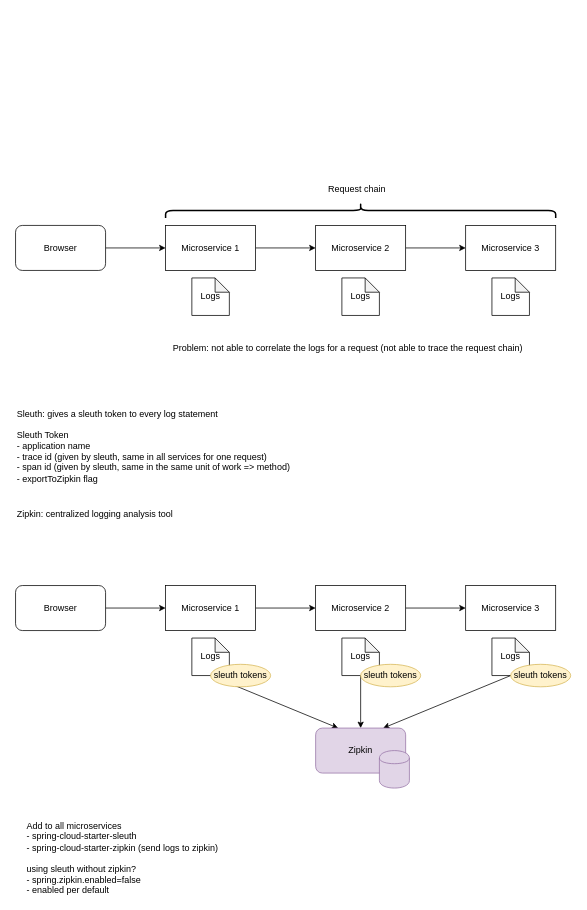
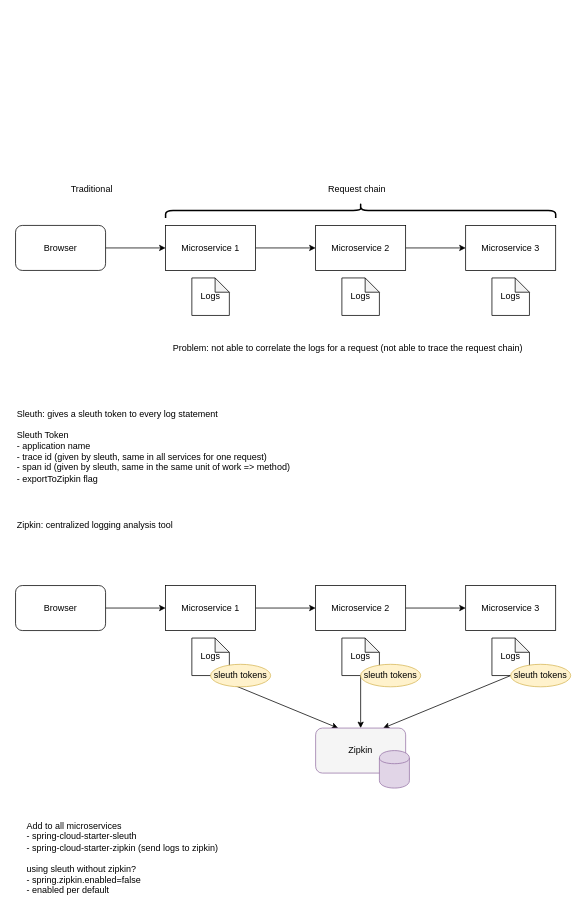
  <mxCell id="0" />
  <mxCell id="1" parent="0" />
+ <mxCell id="2" value="Traditional&lt;br&gt;" style="text;html=1;resizable=0;points=[];autosize=1;align=left;verticalAlign=top;spacingTop=-4;" vertex="1" parent="1"><mxGeometry x="92" y="242" width="70" height="20" as="geometry" /></mxCell>
  <mxCell id="3" style="edgeStyle=orthogonalEdgeStyle;rounded=0;orthogonalLoop=1;jettySize=auto;html=1;exitX=1;exitY=0.5;exitDx=0;exitDy=0;entryX=0;entryY=0.5;entryDx=0;entryDy=0;" edge="1" parent="1" source="4" target="7"><mxGeometry relative="1" as="geometry" /></mxCell>
  <mxCell id="4" value="Microservice 1" style="rounded=0;whiteSpace=wrap;html=1;" vertex="1" parent="1"><mxGeometry x="220" y="300" width="120" height="60" as="geometry" /></mxCell>
  <mxCell id="5" value="Logs" style="shape=note;whiteSpace=wrap;html=1;backgroundOutline=1;darkOpacity=0.05;size=19;" vertex="1" parent="1"><mxGeometry x="255" y="370" width="50" height="50" as="geometry" /></mxCell>
  <mxCell id="6" style="edgeStyle=orthogonalEdgeStyle;rounded=0;orthogonalLoop=1;jettySize=auto;html=1;exitX=1;exitY=0.5;exitDx=0;exitDy=0;entryX=0;entryY=0.5;entryDx=0;entryDy=0;" edge="1" parent="1" source="7" target="9"><mxGeometry relative="1" as="geometry" /></mxCell>
  <mxCell id="7" value="Microservice 2" style="rounded=0;whiteSpace=wrap;html=1;" vertex="1" parent="1"><mxGeometry x="420" y="300" width="120" height="60" as="geometry" /></mxCell>
  <mxCell id="8" value="Logs" style="shape=note;whiteSpace=wrap;html=1;backgroundOutline=1;darkOpacity=0.05;size=19;" vertex="1" parent="1"><mxGeometry x="455" y="370" width="50" height="50" as="geometry" /></mxCell>
  <mxCell id="9" value="Microservice 3" style="rounded=0;whiteSpace=wrap;html=1;" vertex="1" parent="1"><mxGeometry x="620" y="300" width="120" height="60" as="geometry" /></mxCell>
  <mxCell id="10" value="Logs" style="shape=note;whiteSpace=wrap;html=1;backgroundOutline=1;darkOpacity=0.05;size=19;" vertex="1" parent="1"><mxGeometry x="655" y="370" width="50" height="50" as="geometry" /></mxCell>
  <mxCell id="11" style="edgeStyle=orthogonalEdgeStyle;rounded=0;orthogonalLoop=1;jettySize=auto;html=1;exitX=1;exitY=0.5;exitDx=0;exitDy=0;" edge="1" parent="1" source="12" target="4"><mxGeometry relative="1" as="geometry" /></mxCell>
  <mxCell id="12" value="Browser" style="rounded=1;whiteSpace=wrap;html=1;" vertex="1" parent="1"><mxGeometry x="20" y="300" width="120" height="60" as="geometry" /></mxCell>
  <mxCell id="13" value="Problem: not able to correlate the logs for a request (not able to trace the request chain)" style="text;html=1;resizable=0;points=[];autosize=1;align=left;verticalAlign=top;spacingTop=-4;" vertex="1" parent="1"><mxGeometry x="228" y="454" width="480" height="20" as="geometry" /></mxCell>
  <mxCell id="14" value="Sleuth Token&lt;br&gt;- application name&lt;br&gt;- trace id (given by sleuth, same in all services for one request)&lt;br&gt;- span id (given by sleuth, same in the same unit of work =&amp;gt; method)&lt;br&gt;- exportToZipkin flag" style="text;html=1;resizable=0;points=[];autosize=1;align=left;verticalAlign=top;spacingTop=-4;" vertex="1" parent="1"><mxGeometry x="20" y="570" width="380" height="70" as="geometry" /></mxCell>
  <mxCell id="15" value="Request chain" style="text;html=1;resizable=0;points=[];autosize=1;align=left;verticalAlign=top;spacingTop=-4;" vertex="1" parent="1"><mxGeometry x="435" y="242" width="90" height="20" as="geometry" /></mxCell>
  <mxCell id="16" value="" style="shape=curlyBracket;whiteSpace=wrap;html=1;rounded=1;rotation=90;strokeWidth=2;" vertex="1" parent="1"><mxGeometry x="470" y="20" width="20" height="520" as="geometry" /></mxCell>
  <mxCell id="17" value="Sleuth: gives a sleuth token to every log statement" style="text;html=1;resizable=0;points=[];autosize=1;align=left;verticalAlign=top;spacingTop=-4;" vertex="1" parent="1"><mxGeometry x="20" y="542" width="280" height="20" as="geometry" /></mxCell>
- <mxCell id="18" value="Zipkin: centralized logging analysis tool" style="text;html=1;resizable=0;points=[];autosize=1;align=left;verticalAlign=top;spacingTop=-4;" vertex="1" parent="1"><mxGeometry x="20" y="675" width="220" height="20" as="geometry" /></mxCell>
+ <mxCell id="18" value="Zipkin: centralized logging analysis tool" style="text;html=1;resizable=0;points=[];autosize=1;align=left;verticalAlign=top;spacingTop=-4;" vertex="1" parent="1"><mxGeometry x="20" y="690" width="220" height="20" as="geometry" /></mxCell>
  <mxCell id="19" style="edgeStyle=orthogonalEdgeStyle;rounded=0;orthogonalLoop=1;jettySize=auto;html=1;exitX=1;exitY=0.5;exitDx=0;exitDy=0;entryX=0;entryY=0.5;entryDx=0;entryDy=0;" edge="1" source="20" target="24" parent="1"><mxGeometry relative="1" as="geometry" /></mxCell>
  <mxCell id="20" value="Microservice 1" style="rounded=0;whiteSpace=wrap;html=1;" vertex="1" parent="1"><mxGeometry x="220" y="780" width="120" height="60" as="geometry" /></mxCell>
  <mxCell id="21" style="rounded=0;orthogonalLoop=1;jettySize=auto;html=1;exitX=0.5;exitY=1;exitDx=0;exitDy=0;exitPerimeter=0;entryX=0.25;entryY=0;entryDx=0;entryDy=0;" edge="1" parent="1" source="22" target="35"><mxGeometry relative="1" as="geometry" /></mxCell>
  <mxCell id="22" value="Logs" style="shape=note;whiteSpace=wrap;html=1;backgroundOutline=1;darkOpacity=0.05;size=19;" vertex="1" parent="1"><mxGeometry x="255" y="850" width="50" height="50" as="geometry" /></mxCell>
  <mxCell id="23" style="edgeStyle=orthogonalEdgeStyle;rounded=0;orthogonalLoop=1;jettySize=auto;html=1;exitX=1;exitY=0.5;exitDx=0;exitDy=0;entryX=0;entryY=0.5;entryDx=0;entryDy=0;" edge="1" source="24" target="27" parent="1"><mxGeometry relative="1" as="geometry" /></mxCell>
  <mxCell id="24" value="Microservice 2" style="rounded=0;whiteSpace=wrap;html=1;" vertex="1" parent="1"><mxGeometry x="420" y="780" width="120" height="60" as="geometry" /></mxCell>
  <mxCell id="25" style="edgeStyle=none;rounded=0;orthogonalLoop=1;jettySize=auto;html=1;exitX=0.5;exitY=1;exitDx=0;exitDy=0;exitPerimeter=0;" edge="1" parent="1" source="26" target="35"><mxGeometry relative="1" as="geometry" /></mxCell>
  <mxCell id="26" value="Logs" style="shape=note;whiteSpace=wrap;html=1;backgroundOutline=1;darkOpacity=0.05;size=19;" vertex="1" parent="1"><mxGeometry x="455" y="850" width="50" height="50" as="geometry" /></mxCell>
  <mxCell id="27" value="Microservice 3" style="rounded=0;whiteSpace=wrap;html=1;" vertex="1" parent="1"><mxGeometry x="620" y="780" width="120" height="60" as="geometry" /></mxCell>
  <mxCell id="28" value="Logs" style="shape=note;whiteSpace=wrap;html=1;backgroundOutline=1;darkOpacity=0.05;size=19;" vertex="1" parent="1"><mxGeometry x="655" y="850" width="50" height="50" as="geometry" /></mxCell>
  <mxCell id="29" style="edgeStyle=orthogonalEdgeStyle;rounded=0;orthogonalLoop=1;jettySize=auto;html=1;exitX=1;exitY=0.5;exitDx=0;exitDy=0;" edge="1" source="30" target="20" parent="1"><mxGeometry relative="1" as="geometry" /></mxCell>
  <mxCell id="30" value="Browser" style="rounded=1;whiteSpace=wrap;html=1;" vertex="1" parent="1"><mxGeometry x="20" y="780" width="120" height="60" as="geometry" /></mxCell>
  <mxCell id="31" value="sleuth tokens" style="ellipse;whiteSpace=wrap;html=1;strokeWidth=1;fillColor=#fff2cc;strokeColor=#d6b656;" vertex="1" parent="1"><mxGeometry x="280" y="885" width="80" height="30" as="geometry" /></mxCell>
  <mxCell id="32" value="sleuth tokens" style="ellipse;whiteSpace=wrap;html=1;strokeWidth=1;fillColor=#fff2cc;strokeColor=#d6b656;" vertex="1" parent="1"><mxGeometry x="480" y="885" width="80" height="30" as="geometry" /></mxCell>
  <mxCell id="33" style="edgeStyle=none;rounded=0;orthogonalLoop=1;jettySize=auto;html=1;exitX=0;exitY=0.5;exitDx=0;exitDy=0;entryX=0.75;entryY=0;entryDx=0;entryDy=0;" edge="1" parent="1" source="34" target="35"><mxGeometry relative="1" as="geometry" /></mxCell>
  <mxCell id="34" value="sleuth tokens" style="ellipse;whiteSpace=wrap;html=1;strokeWidth=1;fillColor=#fff2cc;strokeColor=#d6b656;" vertex="1" parent="1"><mxGeometry x="680" y="885" width="80" height="30" as="geometry" /></mxCell>
- <mxCell id="35" value="Zipkin" style="rounded=1;whiteSpace=wrap;html=1;strokeWidth=1;fillColor=#e1d5e7;strokeColor=#9673a6;" vertex="1" parent="1"><mxGeometry x="420" y="970" width="120" height="60" as="geometry" /></mxCell>
+ <mxCell id="35" value="Zipkin" style="rounded=1;whiteSpace=wrap;html=1;strokeWidth=1;fillColor=#f5f5f5;strokeColor=#9673a6;" vertex="1" parent="1"><mxGeometry x="420" y="970" width="120" height="60" as="geometry" /></mxCell>
  <mxCell id="36" value="" style="shape=cylinder;whiteSpace=wrap;html=1;boundedLbl=1;backgroundOutline=1;strokeWidth=1;fillColor=#e1d5e7;strokeColor=#9673a6;" vertex="1" parent="1"><mxGeometry x="505" y="1000" width="40" height="50" as="geometry" /></mxCell>
  <mxCell id="37" value="Add to all microservices&lt;br&gt;- spring-cloud-starter-sleuth&lt;br&gt;- spring-cloud-starter-zipkin (send logs to zipkin)&lt;br&gt;&lt;br&gt;using sleuth without zipkin?&lt;br&gt;- spring.zipkin.enabled=false&lt;br&gt;- enabled per default" style="text;html=1;resizable=0;points=[];autosize=1;align=left;verticalAlign=top;spacingTop=-4;" vertex="1" parent="1"><mxGeometry x="33" y="1091" width="270" height="100" as="geometry" /></mxCell>
